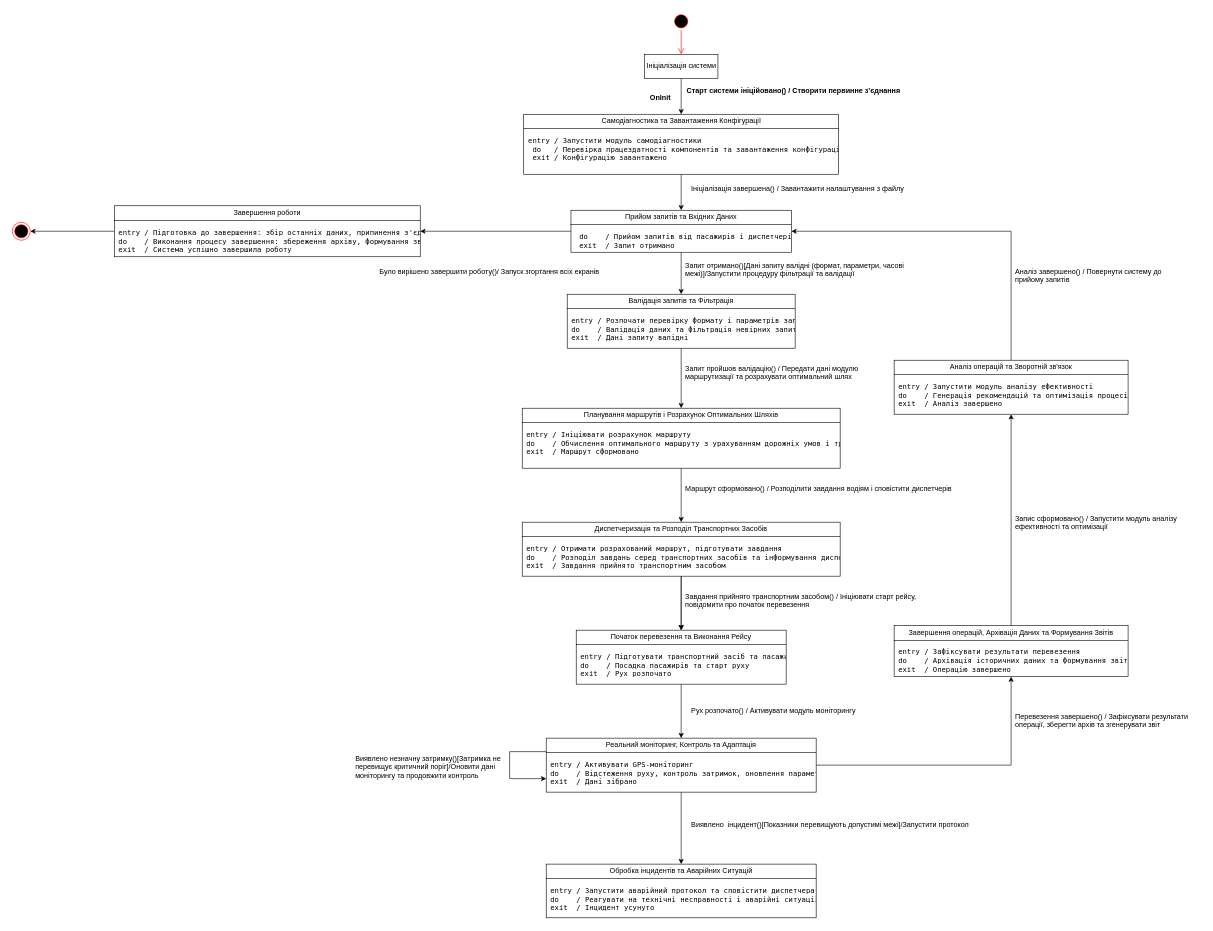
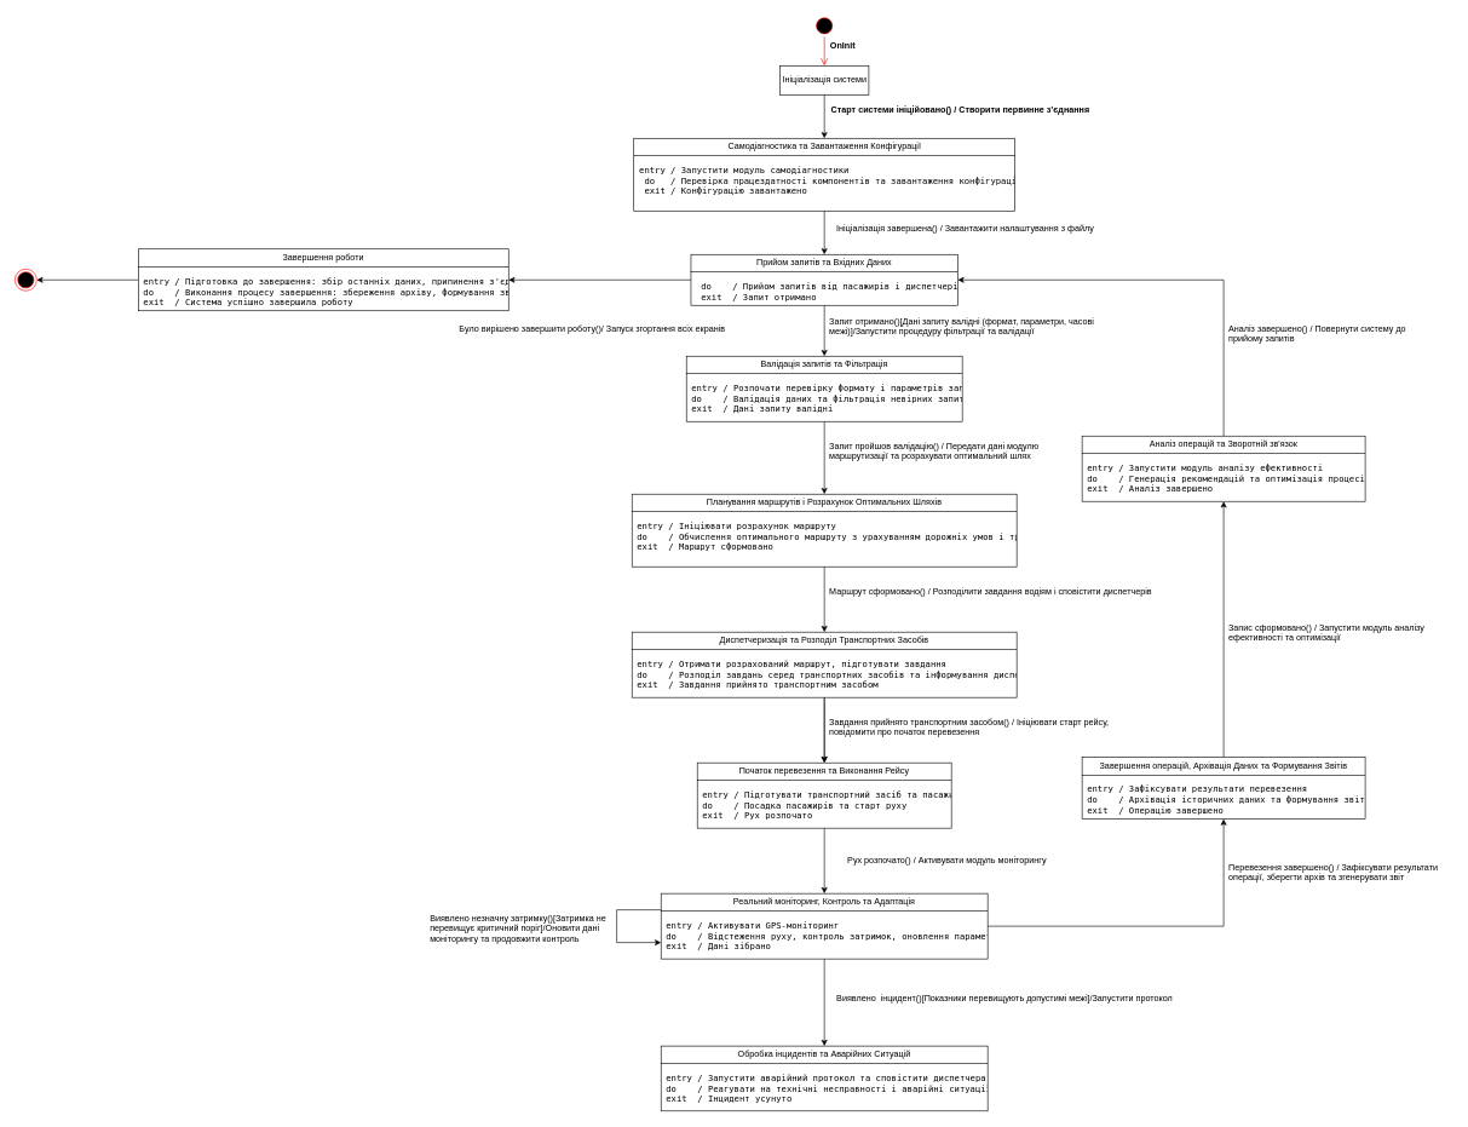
  <mxCell id="0" />
  <mxCell id="1" parent="0" />
  <mxCell id="2" value="" style="ellipse;html=1;shape=startState;fillColor=#000000;strokeColor=#ff0000;" vertex="1" parent="1"><mxGeometry x="1120" y="20" width="30" height="30" as="geometry" /></mxCell>
  <mxCell id="3" value="" style="edgeStyle=orthogonalEdgeStyle;html=1;verticalAlign=bottom;endArrow=open;endSize=8;strokeColor=#ff0000;rounded=0;entryX=0.5;entryY=0;entryDx=0;entryDy=0;" edge="1" parent="1" source="2" target="5"><mxGeometry relative="1" as="geometry"><mxPoint x="1135" y="110" as="targetPoint" /></mxGeometry></mxCell>
  <mxCell id="4" style="edgeStyle=orthogonalEdgeStyle;rounded=0;orthogonalLoop=1;jettySize=auto;html=1;exitX=0.5;exitY=1;exitDx=0;exitDy=0;entryX=0.5;entryY=0;entryDx=0;entryDy=0;" edge="1" parent="1" source="5" target="8"><mxGeometry relative="1" as="geometry" /></mxCell>
  <mxCell id="5" value="Ініціалізація системи" style="whiteSpace=wrap;html=1;rounded=0;" vertex="1" parent="1"><mxGeometry x="1073.75" y="90" width="122.5" height="40" as="geometry" /></mxCell>
- <mxCell id="6" value="OnInit" style="text;align=center;fontStyle=1;verticalAlign=middle;spacingLeft=3;spacingRight=3;strokeColor=none;rotatable=0;points=[[0,0.5],[1,0.5]];portConstraint=eastwest;html=1;" vertex="1" parent="1"><mxGeometry x="1060" y="150" width="80" height="26" as="geometry" /></mxCell>
+ <mxCell id="6" value="OnInit" style="text;align=center;fontStyle=1;verticalAlign=middle;spacingLeft=3;spacingRight=3;strokeColor=none;rotatable=0;points=[[0,0.5],[1,0.5]];portConstraint=eastwest;html=1;" vertex="1" parent="1"><mxGeometry x="1120" y="50" width="80" height="26" as="geometry" /></mxCell>
  <mxCell id="7" style="edgeStyle=orthogonalEdgeStyle;rounded=0;orthogonalLoop=1;jettySize=auto;html=1;exitX=0.5;exitY=1;exitDx=0;exitDy=0;entryX=0.5;entryY=0;entryDx=0;entryDy=0;" edge="1" parent="1" source="8" target="11"><mxGeometry relative="1" as="geometry" /></mxCell>
  <mxCell id="8" value="&lt;p style=&quot;margin:0px;margin-top:4px;text-align:center;&quot;&gt;&lt;span style=&quot;background-color: transparent; color: light-dark(rgb(0, 0, 0), rgb(255, 255, 255));&quot;&gt;Самодіагностика та Завантаження Конфігурації&lt;/span&gt;&lt;/p&gt;&lt;hr size=&quot;1&quot; style=&quot;border-style:solid;&quot;&gt;&lt;div style=&quot;height:2px;&quot;&gt;&lt;pre&gt; entry / Запустити модуль самодіагностики&lt;br&gt;  do   / Перевірка працездатності компонентів та завантаження конфігурації&lt;br&gt;  exit / Конфігурацію завантажено&lt;/pre&gt;&lt;/div&gt;" style="verticalAlign=top;align=left;overflow=fill;html=1;whiteSpace=wrap;" vertex="1" parent="1"><mxGeometry x="872.5" y="190" width="525" height="100" as="geometry" /></mxCell>
  <mxCell id="9" style="edgeStyle=orthogonalEdgeStyle;rounded=0;orthogonalLoop=1;jettySize=auto;html=1;exitX=0.5;exitY=1;exitDx=0;exitDy=0;entryX=0.5;entryY=0;entryDx=0;entryDy=0;" edge="1" parent="1" source="11" target="13"><mxGeometry relative="1" as="geometry" /></mxCell>
  <mxCell id="10" style="edgeStyle=orthogonalEdgeStyle;rounded=0;orthogonalLoop=1;jettySize=auto;html=1;exitX=0;exitY=0.5;exitDx=0;exitDy=0;entryX=1;entryY=0.5;entryDx=0;entryDy=0;" edge="1" parent="1" source="11" target="31"><mxGeometry relative="1" as="geometry" /></mxCell>
  <mxCell id="11" value="&lt;p style=&quot;margin:0px;margin-top:4px;text-align:center;&quot;&gt;Прийом запитів та Вхідних Даних&lt;/p&gt;&lt;hr size=&quot;1&quot; style=&quot;border-style:solid;&quot;&gt;&lt;div style=&quot;height:2px;&quot;&gt;&lt;pre&gt;  do    / Прийом запитів від пасажирів і диспетчерів&lt;br&gt;  exit  / Запит отримано&lt;/pre&gt;&lt;/div&gt;" style="verticalAlign=top;align=left;overflow=fill;html=1;whiteSpace=wrap;" vertex="1" parent="1"><mxGeometry x="951.25" y="350" width="367.5" height="70" as="geometry" /></mxCell>
  <mxCell id="12" style="edgeStyle=orthogonalEdgeStyle;rounded=0;orthogonalLoop=1;jettySize=auto;html=1;exitX=0.5;exitY=1;exitDx=0;exitDy=0;entryX=0.5;entryY=0;entryDx=0;entryDy=0;" edge="1" parent="1" source="13" target="15"><mxGeometry relative="1" as="geometry"><mxPoint x="1150" y="600" as="sourcePoint" /></mxGeometry></mxCell>
  <mxCell id="13" value="&lt;p style=&quot;margin:0px;margin-top:4px;text-align:center;&quot;&gt;Валідація запитів та Фільтрація&lt;/p&gt;&lt;hr size=&quot;1&quot; style=&quot;border-style:solid;&quot;&gt;&lt;div style=&quot;height:2px;&quot;&gt;&lt;pre&gt; entry / Розпочати перевірку формату і параметрів запиту&lt;br&gt; do    / Валідація даних та фільтрація невірних запитів&lt;br&gt; exit  / Дані запиту валідні&lt;/pre&gt;&lt;/div&gt;" style="verticalAlign=top;align=left;overflow=fill;html=1;whiteSpace=wrap;" vertex="1" parent="1"><mxGeometry x="945" y="490" width="380" height="90" as="geometry" /></mxCell>
  <mxCell id="14" style="edgeStyle=orthogonalEdgeStyle;rounded=0;orthogonalLoop=1;jettySize=auto;html=1;exitX=0.5;exitY=1;exitDx=0;exitDy=0;entryX=0.5;entryY=0;entryDx=0;entryDy=0;" edge="1" parent="1" source="15" target="20"><mxGeometry relative="1" as="geometry" /></mxCell>
  <mxCell id="15" value="&lt;p style=&quot;margin:0px;margin-top:4px;text-align:center;&quot;&gt;Планування маршрутів і Розрахунок Оптимальних Шляхів&lt;/p&gt;&lt;hr size=&quot;1&quot; style=&quot;border-style:solid;&quot;&gt;&lt;div style=&quot;height:2px;&quot;&gt;&lt;pre&gt; entry / Ініціювати розрахунок маршруту&lt;br&gt; do    / Обчислення оптимального маршруту з урахуванням дорожніх умов і трафіку&lt;br&gt; exit  / Маршрут сформовано&lt;br&gt;&lt;/pre&gt;&lt;/div&gt;" style="verticalAlign=top;align=left;overflow=fill;html=1;whiteSpace=wrap;" vertex="1" parent="1"><mxGeometry x="870" y="680" width="530" height="100" as="geometry" /></mxCell>
  <mxCell id="16" style="edgeStyle=orthogonalEdgeStyle;rounded=0;orthogonalLoop=1;jettySize=auto;html=1;exitX=0.5;exitY=1;exitDx=0;exitDy=0;entryX=0.5;entryY=0;entryDx=0;entryDy=0;" edge="1" parent="1" source="17" target="23"><mxGeometry relative="1" as="geometry" /></mxCell>
  <mxCell id="17" value="&lt;p style=&quot;margin:0px;margin-top:4px;text-align:center;&quot;&gt;Початок перевезення та Виконання Рейсу&lt;/p&gt;&lt;hr size=&quot;1&quot; style=&quot;border-style:solid;&quot;&gt;&lt;div style=&quot;height:2px;&quot;&gt;&lt;pre&gt; entry / Підготувати транспортний засіб та пасажирів&lt;br&gt; do    / Посадка пасажирів та старт руху&lt;br&gt; exit  / Рух розпочато&lt;/pre&gt;&lt;/div&gt;" style="verticalAlign=top;align=left;overflow=fill;html=1;whiteSpace=wrap;" vertex="1" parent="1"><mxGeometry x="960" y="1050" width="350" height="90" as="geometry" /></mxCell>
  <mxCell id="18" style="edgeStyle=orthogonalEdgeStyle;rounded=0;orthogonalLoop=1;jettySize=auto;html=1;exitX=0.5;exitY=1;exitDx=0;exitDy=0;entryX=0.5;entryY=0;entryDx=0;entryDy=0;" edge="1" parent="1" source="20" target="17"><mxGeometry relative="1" as="geometry" /></mxCell>
  <mxCell id="19" value="" style="edgeStyle=orthogonalEdgeStyle;rounded=0;orthogonalLoop=1;jettySize=auto;html=1;" edge="1" parent="1" source="20" target="17"><mxGeometry relative="1" as="geometry" /></mxCell>
  <mxCell id="20" value="&lt;p style=&quot;margin:0px;margin-top:4px;text-align:center;&quot;&gt;Диспетчеризація та Розподіл Транспортних Засобів&lt;/p&gt;&lt;hr size=&quot;1&quot; style=&quot;border-style:solid;&quot;&gt;&lt;div style=&quot;height:2px;&quot;&gt;&lt;pre&gt; entry / Отримати розрахований маршрут, підготувати завдання&lt;br&gt; do    / Розподіл завдань серед транспортних засобів та інформування диспетчерів&lt;br&gt; exit  / Завдання прийнято транспортним засобом&lt;/pre&gt;&lt;/div&gt;" style="verticalAlign=top;align=left;overflow=fill;html=1;whiteSpace=wrap;" vertex="1" parent="1"><mxGeometry x="870" y="870" width="530" height="90" as="geometry" /></mxCell>
  <mxCell id="21" style="edgeStyle=orthogonalEdgeStyle;rounded=0;orthogonalLoop=1;jettySize=auto;html=1;exitX=0.5;exitY=1;exitDx=0;exitDy=0;entryX=0.5;entryY=0;entryDx=0;entryDy=0;" edge="1" parent="1" source="23" target="24"><mxGeometry relative="1" as="geometry" /></mxCell>
  <mxCell id="22" style="edgeStyle=orthogonalEdgeStyle;rounded=0;orthogonalLoop=1;jettySize=auto;html=1;exitX=1;exitY=0.5;exitDx=0;exitDy=0;entryX=0.5;entryY=1;entryDx=0;entryDy=0;" edge="1" parent="1" source="23" target="26"><mxGeometry relative="1" as="geometry" /></mxCell>
  <mxCell id="23" value="&lt;p style=&quot;margin:0px;margin-top:4px;text-align:center;&quot;&gt;Реальний моніторинг, Контроль та Адаптація&lt;br&gt;&lt;/p&gt;&lt;hr size=&quot;1&quot; style=&quot;border-style:solid;&quot;&gt;&lt;div style=&quot;height:2px;&quot;&gt;&lt;pre&gt; entry / Активувати GPS-моніторинг&lt;br&gt; do    / Відстеження руху, контроль затримок, оновлення параметрів&lt;br&gt; exit  / Дані зібрано&lt;/pre&gt;&lt;/div&gt;" style="verticalAlign=top;align=left;overflow=fill;html=1;whiteSpace=wrap;" vertex="1" parent="1"><mxGeometry x="910" y="1230" width="450" height="90" as="geometry" /></mxCell>
  <mxCell id="24" value="&lt;p style=&quot;margin:0px;margin-top:4px;text-align:center;&quot;&gt;Обробка інцидентів та Аварійних Ситуацій&lt;/p&gt;&lt;hr size=&quot;1&quot; style=&quot;border-style:solid;&quot;&gt;&lt;div style=&quot;height:2px;&quot;&gt;&lt;pre&gt; entry / Запустити аварійний протокол та сповістити диспетчера&lt;br&gt; do    / Реагувати на технічні несправності і аварійні ситуації&lt;br&gt; exit  / Інцидент усунуто&lt;/pre&gt;&lt;/div&gt;" style="verticalAlign=top;align=left;overflow=fill;html=1;whiteSpace=wrap;" vertex="1" parent="1"><mxGeometry x="910" y="1440" width="450" height="89.5" as="geometry" /></mxCell>
  <mxCell id="25" style="edgeStyle=orthogonalEdgeStyle;rounded=0;orthogonalLoop=1;jettySize=auto;html=1;exitX=0.5;exitY=0;exitDx=0;exitDy=0;" edge="1" parent="1" source="26" target="28"><mxGeometry relative="1" as="geometry" /></mxCell>
  <mxCell id="26" value="&lt;p style=&quot;margin:0px;margin-top:4px;text-align:center;&quot;&gt;Завершення операцій, Архівація Даних та Формування Звітів&lt;/p&gt;&lt;hr size=&quot;1&quot; style=&quot;border-style:solid;&quot;&gt;&lt;div style=&quot;height:2px;&quot;&gt;&lt;pre&gt; entry / Зафіксувати результати перевезення&lt;br&gt; do    / Архівація історичних даних та формування звітів&lt;br&gt; exit  / Операцію завершено&lt;/pre&gt;&lt;/div&gt;" style="verticalAlign=top;align=left;overflow=fill;html=1;whiteSpace=wrap;" vertex="1" parent="1"><mxGeometry x="1490" y="1042.5" width="390" height="85" as="geometry" /></mxCell>
  <mxCell id="27" style="edgeStyle=orthogonalEdgeStyle;rounded=0;orthogonalLoop=1;jettySize=auto;html=1;exitX=0.5;exitY=0;exitDx=0;exitDy=0;entryX=1;entryY=0.5;entryDx=0;entryDy=0;" edge="1" parent="1" source="28" target="11"><mxGeometry relative="1" as="geometry" /></mxCell>
  <mxCell id="28" value="&lt;p style=&quot;margin:0px;margin-top:4px;text-align:center;&quot;&gt;Аналіз операцій та Зворотній зв'язок&lt;/p&gt;&lt;hr size=&quot;1&quot; style=&quot;border-style:solid;&quot;&gt;&lt;div style=&quot;height:2px;&quot;&gt;&lt;pre&gt; entry / Запустити модуль аналізу ефективності&lt;br&gt; do    / Генерація рекомендацій та оптимізація процесів&lt;br&gt; exit  / Аналіз завершено&lt;/pre&gt;&lt;/div&gt;" style="verticalAlign=top;align=left;overflow=fill;html=1;whiteSpace=wrap;" vertex="1" parent="1"><mxGeometry x="1490" y="600" width="390" height="90" as="geometry" /></mxCell>
  <mxCell id="29" value="" style="ellipse;html=1;shape=endState;fillColor=#000000;strokeColor=#ff0000;" vertex="1" parent="1"><mxGeometry x="20" y="370" width="30" height="30" as="geometry" /></mxCell>
  <mxCell id="30" style="edgeStyle=orthogonalEdgeStyle;rounded=0;orthogonalLoop=1;jettySize=auto;html=1;exitX=0;exitY=0.5;exitDx=0;exitDy=0;entryX=1;entryY=0.5;entryDx=0;entryDy=0;" edge="1" parent="1" source="31" target="29"><mxGeometry relative="1" as="geometry"><mxPoint x="281" y="385" as="sourcePoint" /></mxGeometry></mxCell>
  <mxCell id="31" value="&lt;p style=&quot;margin:0px;margin-top:4px;text-align:center;&quot;&gt;Завершення роботи&lt;/p&gt;&lt;hr size=&quot;1&quot; style=&quot;border-style:solid;&quot;&gt;&lt;pre&gt; entry / Підготовка до завершення: збір останніх даних, припинення з'єднань&lt;br&gt; do    / Виконання процесу завершення: збереження архіву, формування звіту&lt;br&gt; exit  / Система успішно завершила роботу&lt;/pre&gt;&lt;div style=&quot;height:2px;&quot;&gt;&lt;/div&gt;" style="verticalAlign=top;align=left;overflow=fill;html=1;whiteSpace=wrap;" vertex="1" parent="1"><mxGeometry x="190" y="342.5" width="510" height="85" as="geometry" /></mxCell>
  <mxCell id="32" style="edgeStyle=orthogonalEdgeStyle;rounded=0;orthogonalLoop=1;jettySize=auto;html=1;exitX=0;exitY=0.25;exitDx=0;exitDy=0;entryX=0;entryY=0.75;entryDx=0;entryDy=0;" edge="1" parent="1" source="23" target="23"><mxGeometry relative="1" as="geometry"><Array as="points"><mxPoint x="849" y="1252" /><mxPoint x="849" y="1298" /></Array></mxGeometry></mxCell>
  <mxCell id="33" value="  &lt;br/&gt;  Старт системи ініційовано() / Створити первинне з’єднання" style="text;align=center;fontStyle=1;verticalAlign=middle;spacingLeft=3;spacingRight=3;strokeColor=none;rotatable=0;points=[[0,0.5],[1,0.5]];portConstraint=eastwest;html=1;" vertex="1" parent="1"><mxGeometry x="1270" y="130" width="80" height="26" as="geometry" /></mxCell>
  <mxCell id="34" value="Ініціалізація завершена() / Завантажити налаштування з файлу" style="text;whiteSpace=wrap;html=1;" vertex="1" parent="1"><mxGeometry x="1150" y="300" width="370" height="50" as="geometry" /></mxCell>
  <mxCell id="35" value="Запит отримано()[Дані запиту валідні (формат, параметри, часові межі)]/Запустити процедуру фільтрації та валідації" style="text;whiteSpace=wrap;html=1;" vertex="1" parent="1"><mxGeometry x="1140" y="427.5" width="390" height="50" as="geometry" /></mxCell>
  <mxCell id="36" value="Запит пройшов валідацію() / Передати дані модулю маршрутизації та розрахувати оптимальний шлях" style="text;whiteSpace=wrap;html=1;" vertex="1" parent="1"><mxGeometry x="1140" y="600" width="350" height="50" as="geometry" /></mxCell>
  <mxCell id="37" value="Маршрут сформовано() / Розподілити завдання водіям і сповістити диспетчерів" style="text;whiteSpace=wrap;html=1;" vertex="1" parent="1"><mxGeometry x="1140" y="800" width="480" height="40" as="geometry" /></mxCell>
  <mxCell id="38" value="Завдання прийнято транспортним засобом() / Ініціювати старт рейсу, повідомити про початок перевезення" style="text;whiteSpace=wrap;html=1;" vertex="1" parent="1"><mxGeometry x="1140" y="980" width="420" height="50" as="geometry" /></mxCell>
- <mxCell id="39" value="Рух розпочато() / Активувати модуль моніторингу" style="text;whiteSpace=wrap;html=1;" vertex="1" parent="1"><mxGeometry x="1150" y="1170" width="310" height="40" as="geometry" /></mxCell>
+ <mxCell id="39" value="Рух розпочато() / Активувати модуль моніторингу" style="text;whiteSpace=wrap;html=1;" vertex="1" parent="1"><mxGeometry x="1165" y="1170" width="310" height="40" as="geometry" /></mxCell>
  <mxCell id="40" value="Виявлено незначну затримку()[Затримка не перевищує критичний поріг]/Оновити дані моніторингу та продовжити контроль" style="text;whiteSpace=wrap;html=1;" vertex="1" parent="1"><mxGeometry x="590" y="1250" width="250" height="70" as="geometry" /></mxCell>
  <mxCell id="41" value="Виявлено&amp;nbsp; інцидент()[Показники перевищують допустимі межі]/Запустити протокол" style="text;whiteSpace=wrap;html=1;" vertex="1" parent="1"><mxGeometry x="1150" y="1360" width="470" height="50" as="geometry" /></mxCell>
  <mxCell id="42" value="Перевезення завершено() / Зафіксувати результати операції, зберегти архів та згенерувати звіт" style="text;whiteSpace=wrap;html=1;" vertex="1" parent="1"><mxGeometry x="1690" y="1180" width="310" height="50" as="geometry" /></mxCell>
  <mxCell id="43" value="Запис сформовано() / Запустити модуль аналізу ефективності та оптимізації" style="text;whiteSpace=wrap;html=1;" vertex="1" parent="1"><mxGeometry x="1690" y="850" width="280" height="40" as="geometry" /></mxCell>
  <mxCell id="44" value="Аналіз завершено() / Повернути систему до прийому запитів" style="text;whiteSpace=wrap;html=1;" vertex="1" parent="1"><mxGeometry x="1690" y="437.5" width="260" height="40" as="geometry" /></mxCell>
  <mxCell id="45" value="Було вирішено завершити роботу()/ Запуск згортання всіх екранів" style="text;html=1;align=center;verticalAlign=middle;resizable=0;points=[];autosize=1;strokeColor=none;fillColor=none;" vertex="1" parent="1"><mxGeometry x="620" y="437.5" width="390" height="30" as="geometry" /></mxCell>
